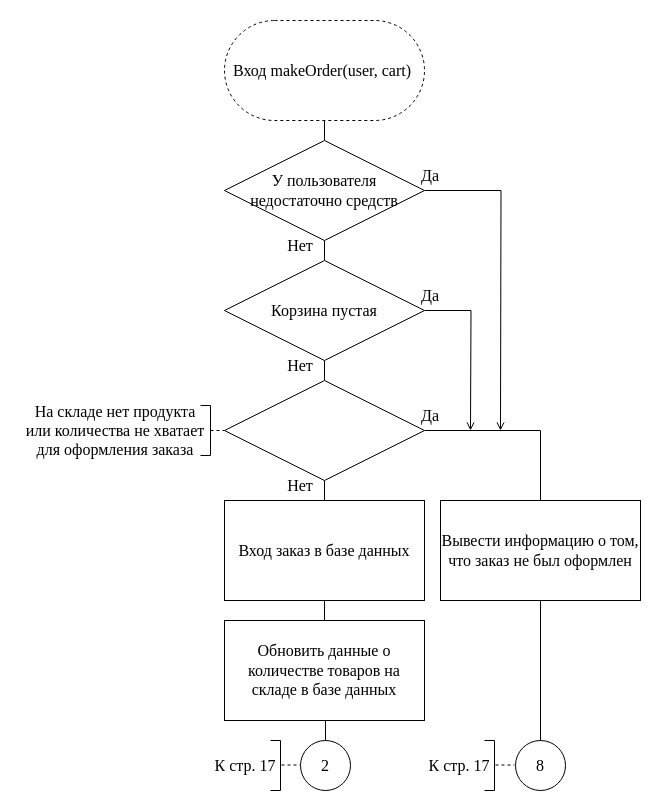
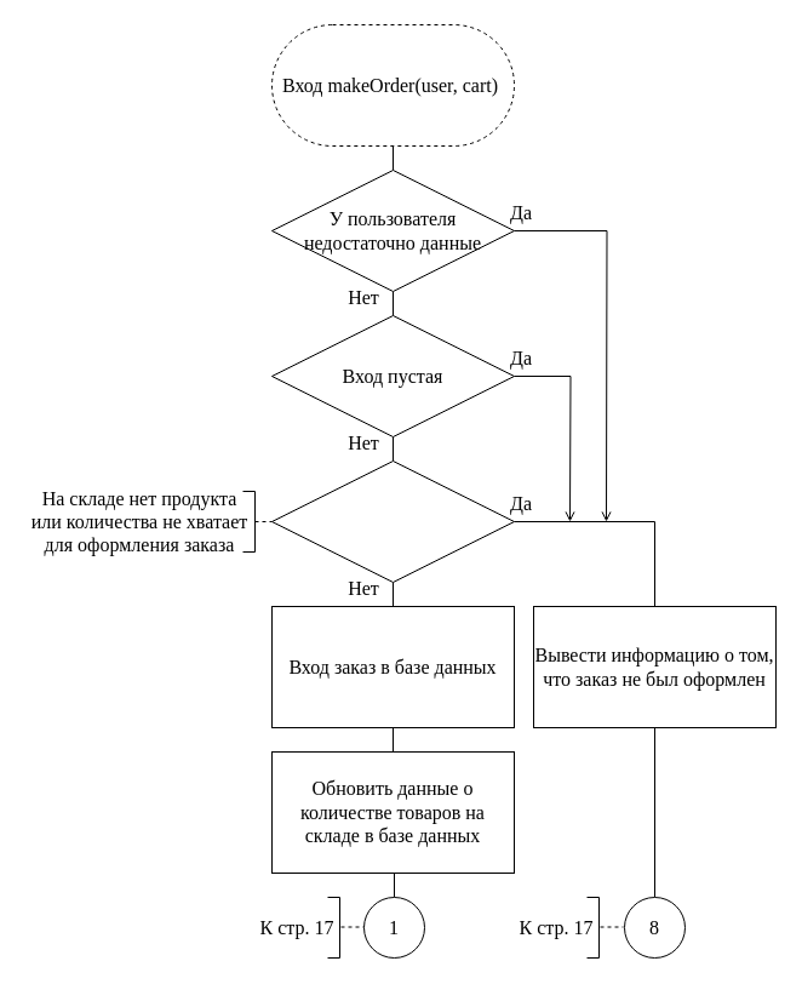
  <mxCell id="0" />
  <mxCell id="1" parent="0" />
  <mxCell id="2" style="edgeStyle=orthogonalEdgeStyle;rounded=0;orthogonalLoop=1;jettySize=auto;html=1;exitX=0.5;exitY=1;exitDx=0;exitDy=0;endArrow=none;endFill=0;" parent="1" source="3" edge="1"><mxGeometry relative="1" as="geometry"><mxPoint x="324" y="140" as="targetPoint" /></mxGeometry></mxCell>
  <mxCell id="3" value="&lt;font face=&quot;Times New Roman&quot; style=&quot;font-size: 16px;&quot;&gt;Вход makeOrder&lt;/font&gt;&lt;span style=&quot;font-size: 16px; font-family: &amp;quot;Times New Roman&amp;quot;; background-color: initial;&quot;&gt;(user, cart)&amp;nbsp;&lt;/span&gt;" style="rounded=1;whiteSpace=wrap;html=1;arcSize=50;dashed=1;" parent="1" vertex="1"><mxGeometry x="224" y="20" width="200" height="100" as="geometry" /></mxCell>
  <mxCell id="4" style="edgeStyle=orthogonalEdgeStyle;rounded=0;orthogonalLoop=1;jettySize=auto;html=1;exitX=0.5;exitY=1;exitDx=0;exitDy=0;entryX=0.5;entryY=0;entryDx=0;entryDy=0;endArrow=none;endFill=0;" parent="1" edge="1"><mxGeometry relative="1" as="geometry"><mxPoint x="324" y="260" as="targetPoint" /><mxPoint x="324" y="240" as="sourcePoint" /></mxGeometry></mxCell>
  <mxCell id="5" style="edgeStyle=orthogonalEdgeStyle;rounded=0;orthogonalLoop=1;jettySize=auto;html=1;exitX=0.5;exitY=1;exitDx=0;exitDy=0;entryX=0.5;entryY=0;entryDx=0;entryDy=0;endArrow=none;endFill=0;" parent="1" edge="1"><mxGeometry relative="1" as="geometry"><mxPoint x="324" y="380" as="targetPoint" /><mxPoint x="324" y="360" as="sourcePoint" /></mxGeometry></mxCell>
  <mxCell id="6" style="edgeStyle=orthogonalEdgeStyle;rounded=0;orthogonalLoop=1;jettySize=auto;html=1;exitX=0.5;exitY=1;exitDx=0;exitDy=0;entryX=0.5;entryY=0;entryDx=0;entryDy=0;endArrow=none;endFill=0;" parent="1" edge="1"><mxGeometry relative="1" as="geometry"><mxPoint x="324" y="500" as="targetPoint" /><mxPoint x="324" y="480" as="sourcePoint" /></mxGeometry></mxCell>
  <mxCell id="7" style="edgeStyle=orthogonalEdgeStyle;rounded=0;orthogonalLoop=1;jettySize=auto;html=1;exitX=0.5;exitY=1;exitDx=0;exitDy=0;entryX=0.5;entryY=0;entryDx=0;entryDy=0;endArrow=none;endFill=0;" parent="1" source="8" edge="1"><mxGeometry relative="1" as="geometry"><mxPoint x="324" y="620" as="targetPoint" /></mxGeometry></mxCell>
  <mxCell id="8" value="&lt;span style=&quot;font-size: 16px;&quot;&gt;Вход заказ в базе данных&lt;/span&gt;" style="rounded=0;whiteSpace=wrap;html=1;fontSize=14;fontFamily=Times New Roman;" parent="1" vertex="1"><mxGeometry x="224" y="500" width="200" height="100" as="geometry" /></mxCell>
  <mxCell id="9" style="edgeStyle=orthogonalEdgeStyle;rounded=0;orthogonalLoop=1;jettySize=auto;html=1;exitX=1;exitY=0.5;exitDx=0;exitDy=0;endArrow=none;endFill=0;entryX=0.5;entryY=0;entryDx=0;entryDy=0;" parent="1" source="10" target="14" edge="1"><mxGeometry relative="1" as="geometry"><mxPoint x="510" y="470" as="targetPoint" /><Array as="points"><mxPoint x="540" y="430" /></Array></mxGeometry></mxCell>
  <mxCell id="10" value="" style="rhombus;whiteSpace=wrap;html=1;" parent="1" vertex="1"><mxGeometry x="224" y="380" width="200" height="100" as="geometry" /></mxCell>
  <mxCell id="11" value="&lt;font style=&quot;font-size: 16px;&quot; face=&quot;Times New Roman&quot;&gt;Да&lt;/font&gt;" style="text;html=1;strokeColor=none;fillColor=none;align=center;verticalAlign=middle;whiteSpace=wrap;rounded=0;" parent="1" vertex="1"><mxGeometry x="400" y="400" width="60" height="30" as="geometry" /></mxCell>
  <mxCell id="12" value="&lt;font style=&quot;font-size: 16px;&quot; face=&quot;Times New Roman&quot;&gt;Нет&lt;/font&gt;" style="text;html=1;strokeColor=none;fillColor=none;align=center;verticalAlign=middle;whiteSpace=wrap;rounded=0;" parent="1" vertex="1"><mxGeometry x="270" y="470" width="60" height="30" as="geometry" /></mxCell>
  <mxCell id="13" style="edgeStyle=orthogonalEdgeStyle;rounded=0;orthogonalLoop=1;jettySize=auto;html=1;exitX=0.5;exitY=1;exitDx=0;exitDy=0;endArrow=none;endFill=0;entryX=0.5;entryY=0;entryDx=0;entryDy=0;" parent="1" source="14" edge="1" target="38"><mxGeometry relative="1" as="geometry"><mxPoint x="610" y="690" as="targetPoint" /><mxPoint x="534" y="600" as="sourcePoint" /><Array as="points" /></mxGeometry></mxCell>
  <mxCell id="14" value="&lt;span style=&quot;font-size: 16px;&quot;&gt;Вывести информацию о том, что заказ не был оформлен&lt;/span&gt;" style="rounded=0;whiteSpace=wrap;html=1;fontSize=14;fontFamily=Times New Roman;" parent="1" vertex="1"><mxGeometry x="440" y="500" width="200" height="100" as="geometry" /></mxCell>
  <mxCell id="15" style="edgeStyle=orthogonalEdgeStyle;rounded=0;orthogonalLoop=1;jettySize=auto;html=1;exitX=0.5;exitY=1;exitDx=0;exitDy=0;entryX=0.5;entryY=0;entryDx=0;entryDy=0;endArrow=none;endFill=0;" parent="1" source="16" target="31" edge="1"><mxGeometry relative="1" as="geometry" /></mxCell>
  <mxCell id="16" value="&lt;span style=&quot;font-size: 16px;&quot;&gt;Обновить данные о количестве товаров на складе в базе данных&lt;/span&gt;" style="rounded=0;whiteSpace=wrap;html=1;fontSize=14;fontFamily=Times New Roman;" parent="1" vertex="1"><mxGeometry x="224" y="620" width="200" height="100" as="geometry" /></mxCell>
  <mxCell id="17" style="edgeStyle=orthogonalEdgeStyle;rounded=0;orthogonalLoop=1;jettySize=auto;html=1;exitX=1;exitY=0.5;exitDx=0;exitDy=0;endArrow=open;endFill=0;" parent="1" source="18" edge="1"><mxGeometry relative="1" as="geometry"><mxPoint x="500" y="430" as="targetPoint" /></mxGeometry></mxCell>
- <mxCell id="18" value="&lt;font face=&quot;Times New Roman&quot;&gt;&lt;span style=&quot;font-size: 16px;&quot;&gt;У пользователя недостаточно средств&lt;/span&gt;&lt;/font&gt;" style="rhombus;whiteSpace=wrap;html=1;" parent="1" vertex="1"><mxGeometry x="224" y="140" width="200" height="100" as="geometry" /></mxCell>
+ <mxCell id="18" value="&lt;font face=&quot;Times New Roman&quot;&gt;&lt;span style=&quot;font-size: 16px;&quot;&gt;У пользователя недостаточно данные&lt;/span&gt;&lt;/font&gt;" style="rhombus;whiteSpace=wrap;html=1;" parent="1" vertex="1"><mxGeometry x="224" y="140" width="200" height="100" as="geometry" /></mxCell>
  <mxCell id="19" style="edgeStyle=orthogonalEdgeStyle;rounded=0;orthogonalLoop=1;jettySize=auto;html=1;exitX=1;exitY=0.5;exitDx=0;exitDy=0;endArrow=open;endFill=0;" parent="1" source="20" edge="1"><mxGeometry relative="1" as="geometry"><mxPoint x="470" y="430" as="targetPoint" /></mxGeometry></mxCell>
- <mxCell id="20" value="&lt;font face=&quot;Times New Roman&quot;&gt;&lt;span style=&quot;font-size: 16px;&quot;&gt;Корзина пустая&lt;/span&gt;&lt;/font&gt;" style="rhombus;whiteSpace=wrap;html=1;" parent="1" vertex="1"><mxGeometry x="224" y="260" width="200" height="100" as="geometry" /></mxCell>
+ <mxCell id="20" value="&lt;font face=&quot;Times New Roman&quot;&gt;&lt;span style=&quot;font-size: 16px;&quot;&gt;Вход пустая&lt;/span&gt;&lt;/font&gt;" style="rhombus;whiteSpace=wrap;html=1;" parent="1" vertex="1"><mxGeometry x="224" y="260" width="200" height="100" as="geometry" /></mxCell>
  <mxCell id="21" value="" style="endArrow=none;dashed=1;html=1;rounded=0;" parent="1" edge="1"><mxGeometry width="50" height="50" relative="1" as="geometry"><mxPoint x="210" y="430" as="sourcePoint" /><mxPoint x="224" y="430" as="targetPoint" /></mxGeometry></mxCell>
  <mxCell id="22" value="&lt;span style=&quot;font-family: &amp;quot;Times New Roman&amp;quot;; font-size: 16px;&quot;&gt;На складе нет продукта или количества не хватает для оформления заказа&lt;/span&gt;" style="text;html=1;strokeColor=none;fillColor=none;align=center;verticalAlign=middle;whiteSpace=wrap;rounded=0;" parent="1" vertex="1"><mxGeometry x="20" y="405" width="190" height="50" as="geometry" /></mxCell>
  <mxCell id="23" value="" style="group;flipH=1;" parent="1" vertex="1" connectable="0"><mxGeometry x="200" y="405" width="10" height="50" as="geometry" /></mxCell>
  <mxCell id="24" value="" style="endArrow=none;html=1;rounded=0;" parent="23" edge="1"><mxGeometry width="50" height="50" relative="1" as="geometry"><mxPoint x="10" y="50" as="sourcePoint" /><mxPoint x="10" as="targetPoint" /></mxGeometry></mxCell>
  <mxCell id="25" value="" style="endArrow=none;html=1;rounded=0;" parent="23" edge="1"><mxGeometry width="50" height="50" relative="1" as="geometry"><mxPoint x="10" as="sourcePoint" /><mxPoint as="targetPoint" /></mxGeometry></mxCell>
  <mxCell id="26" value="" style="endArrow=none;html=1;rounded=0;" parent="23" edge="1"><mxGeometry width="50" height="50" relative="1" as="geometry"><mxPoint x="10" y="50" as="sourcePoint" /><mxPoint y="50" as="targetPoint" /></mxGeometry></mxCell>
  <mxCell id="27" value="&lt;font style=&quot;font-size: 16px;&quot; face=&quot;Times New Roman&quot;&gt;Нет&lt;/font&gt;" style="text;html=1;strokeColor=none;fillColor=none;align=center;verticalAlign=middle;whiteSpace=wrap;rounded=0;" parent="1" vertex="1"><mxGeometry x="270" y="350" width="60" height="30" as="geometry" /></mxCell>
  <mxCell id="28" value="&lt;font style=&quot;font-size: 16px;&quot; face=&quot;Times New Roman&quot;&gt;Нет&lt;/font&gt;" style="text;html=1;strokeColor=none;fillColor=none;align=center;verticalAlign=middle;whiteSpace=wrap;rounded=0;" parent="1" vertex="1"><mxGeometry x="270" y="230" width="60" height="30" as="geometry" /></mxCell>
  <mxCell id="29" value="&lt;font style=&quot;font-size: 16px;&quot; face=&quot;Times New Roman&quot;&gt;Да&lt;/font&gt;" style="text;html=1;strokeColor=none;fillColor=none;align=center;verticalAlign=middle;whiteSpace=wrap;rounded=0;" parent="1" vertex="1"><mxGeometry x="400" y="160" width="60" height="30" as="geometry" /></mxCell>
  <mxCell id="30" value="&lt;font style=&quot;font-size: 16px;&quot; face=&quot;Times New Roman&quot;&gt;Да&lt;/font&gt;" style="text;html=1;strokeColor=none;fillColor=none;align=center;verticalAlign=middle;whiteSpace=wrap;rounded=0;" parent="1" vertex="1"><mxGeometry x="400" y="280" width="60" height="30" as="geometry" /></mxCell>
- <mxCell id="31" value="&lt;font style=&quot;font-size: 16px;&quot; face=&quot;Times New Roman&quot;&gt;2&lt;/font&gt;" style="ellipse;whiteSpace=wrap;html=1;aspect=fixed;" parent="1" vertex="1"><mxGeometry x="300" y="740" width="50" height="50" as="geometry" /></mxCell>
+ <mxCell id="31" value="&lt;font style=&quot;font-size: 16px;&quot; face=&quot;Times New Roman&quot;&gt;1&lt;/font&gt;" style="ellipse;whiteSpace=wrap;html=1;aspect=fixed;" parent="1" vertex="1"><mxGeometry x="300" y="740" width="50" height="50" as="geometry" /></mxCell>
  <mxCell id="32" value="" style="endArrow=none;dashed=1;html=1;rounded=0;" parent="1" edge="1"><mxGeometry width="50" height="50" relative="1" as="geometry"><mxPoint x="281" y="764.5" as="sourcePoint" /><mxPoint x="300" y="764.5" as="targetPoint" /></mxGeometry></mxCell>
  <mxCell id="33" value="&lt;font face=&quot;Times New Roman&quot; style=&quot;font-size: 16px;&quot;&gt;К стр. 17&lt;/font&gt;" style="text;html=1;strokeColor=none;fillColor=none;align=center;verticalAlign=middle;whiteSpace=wrap;rounded=0;fontFamily=Times New Roman;" parent="1" vertex="1"><mxGeometry x="210" y="740" width="70" height="50" as="geometry" /></mxCell>
  <mxCell id="34" value="" style="group;flipH=1;" parent="1" vertex="1" connectable="0"><mxGeometry x="270" y="740" width="10" height="50" as="geometry" /></mxCell>
  <mxCell id="35" value="" style="endArrow=none;html=1;rounded=0;" parent="34" edge="1"><mxGeometry width="50" height="50" relative="1" as="geometry"><mxPoint x="10" y="50" as="sourcePoint" /><mxPoint x="10" as="targetPoint" /></mxGeometry></mxCell>
  <mxCell id="36" value="" style="endArrow=none;html=1;rounded=0;" parent="34" edge="1"><mxGeometry width="50" height="50" relative="1" as="geometry"><mxPoint x="10" as="sourcePoint" /><mxPoint as="targetPoint" /></mxGeometry></mxCell>
  <mxCell id="37" value="" style="endArrow=none;html=1;rounded=0;" parent="34" edge="1"><mxGeometry width="50" height="50" relative="1" as="geometry"><mxPoint x="10" y="50" as="sourcePoint" /><mxPoint y="50" as="targetPoint" /></mxGeometry></mxCell>
  <mxCell id="38" value="&lt;font style=&quot;font-size: 16px;&quot; face=&quot;Times New Roman&quot;&gt;8&lt;/font&gt;" style="ellipse;whiteSpace=wrap;html=1;aspect=fixed;" vertex="1" parent="1"><mxGeometry x="515" y="740" width="50" height="50" as="geometry" /></mxCell>
  <mxCell id="39" value="" style="endArrow=none;dashed=1;html=1;rounded=0;" edge="1" parent="1"><mxGeometry width="50" height="50" relative="1" as="geometry"><mxPoint x="495" y="764.5" as="sourcePoint" /><mxPoint x="514" y="764.5" as="targetPoint" /></mxGeometry></mxCell>
  <mxCell id="40" value="&lt;font face=&quot;Times New Roman&quot; style=&quot;font-size: 16px;&quot;&gt;К стр. 17&lt;/font&gt;" style="text;html=1;strokeColor=none;fillColor=none;align=center;verticalAlign=middle;whiteSpace=wrap;rounded=0;fontFamily=Times New Roman;" vertex="1" parent="1"><mxGeometry x="424" y="740" width="70" height="50" as="geometry" /></mxCell>
  <mxCell id="41" value="" style="group;flipH=1;" vertex="1" connectable="0" parent="1"><mxGeometry x="484" y="740" width="10" height="50" as="geometry" /></mxCell>
  <mxCell id="42" value="" style="endArrow=none;html=1;rounded=0;" edge="1" parent="41"><mxGeometry width="50" height="50" relative="1" as="geometry"><mxPoint x="10" y="50" as="sourcePoint" /><mxPoint x="10" as="targetPoint" /></mxGeometry></mxCell>
  <mxCell id="43" value="" style="endArrow=none;html=1;rounded=0;" edge="1" parent="41"><mxGeometry width="50" height="50" relative="1" as="geometry"><mxPoint x="10" as="sourcePoint" /><mxPoint as="targetPoint" /></mxGeometry></mxCell>
  <mxCell id="44" value="" style="endArrow=none;html=1;rounded=0;" edge="1" parent="41"><mxGeometry width="50" height="50" relative="1" as="geometry"><mxPoint x="10" y="50" as="sourcePoint" /><mxPoint y="50" as="targetPoint" /></mxGeometry></mxCell>
